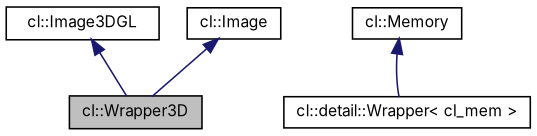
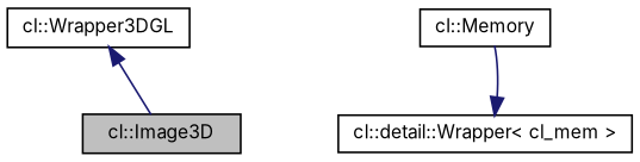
  digraph {
    fontname=Inter
    node [color=black fillcolor=white fontname=Inter fontsize=10 shape=record style=filled]
    edge [color=midnightblue dir=back fontname=Inter fontsize=10 labelfontname="FreeSans.ttf" labelfontsize=10 style=solid]
-   n1 [fillcolor=grey75 fontcolor=black height=0.2 label="cl::Wrapper3D" width=0.4]
-   n2 [height=0.2 label="cl::Image3DGL" width=0.4]
-   n3 [height=0.2 label="cl::Image" width=0.4]
+   n1 [fillcolor=grey75 fontcolor=black height=0.2 label="cl::Image3D" width=0.4]
+   n2 [height=0.2 label="cl::Wrapper3DGL" width=0.4]
    n4 [height=0.2 label="cl::Memory" width=0.4]
    n5 [height=0.2 label="cl::detail::Wrapper\< cl_mem \>" width=0.4]
    n2 -> n1
-   n3 -> n1
-   n4 -> n5
+   n5 -> n4
  }
